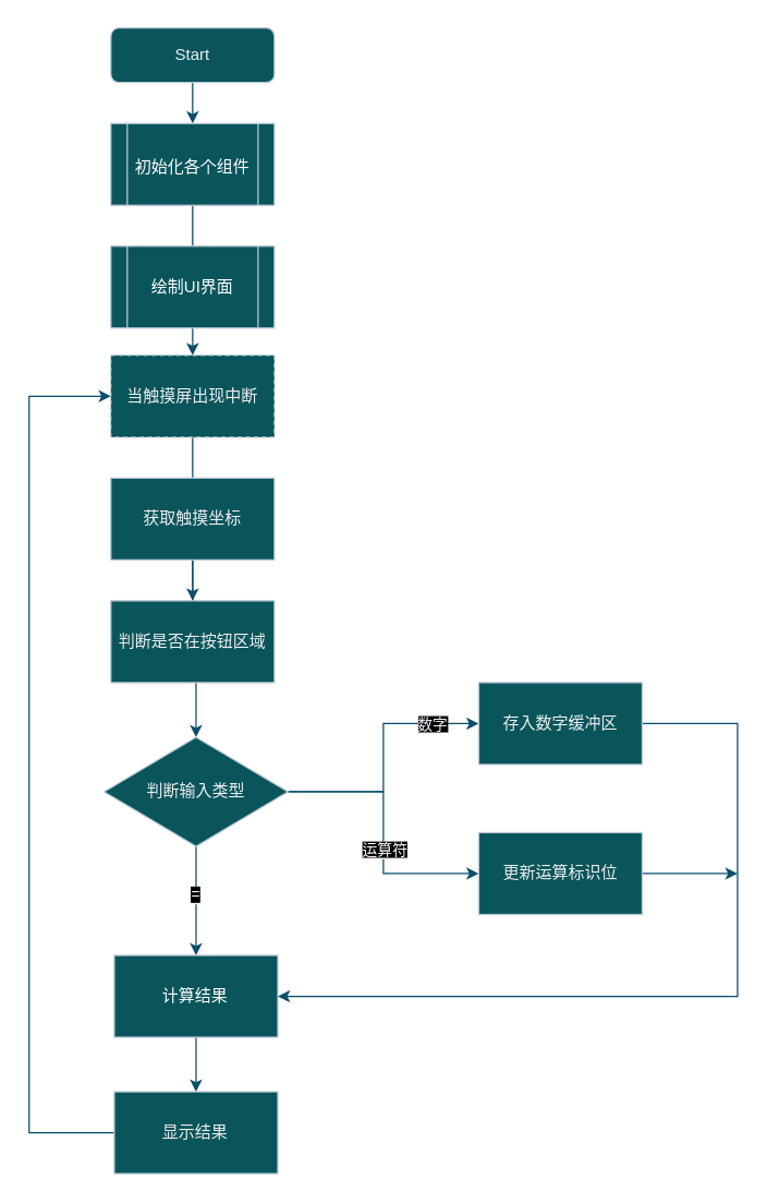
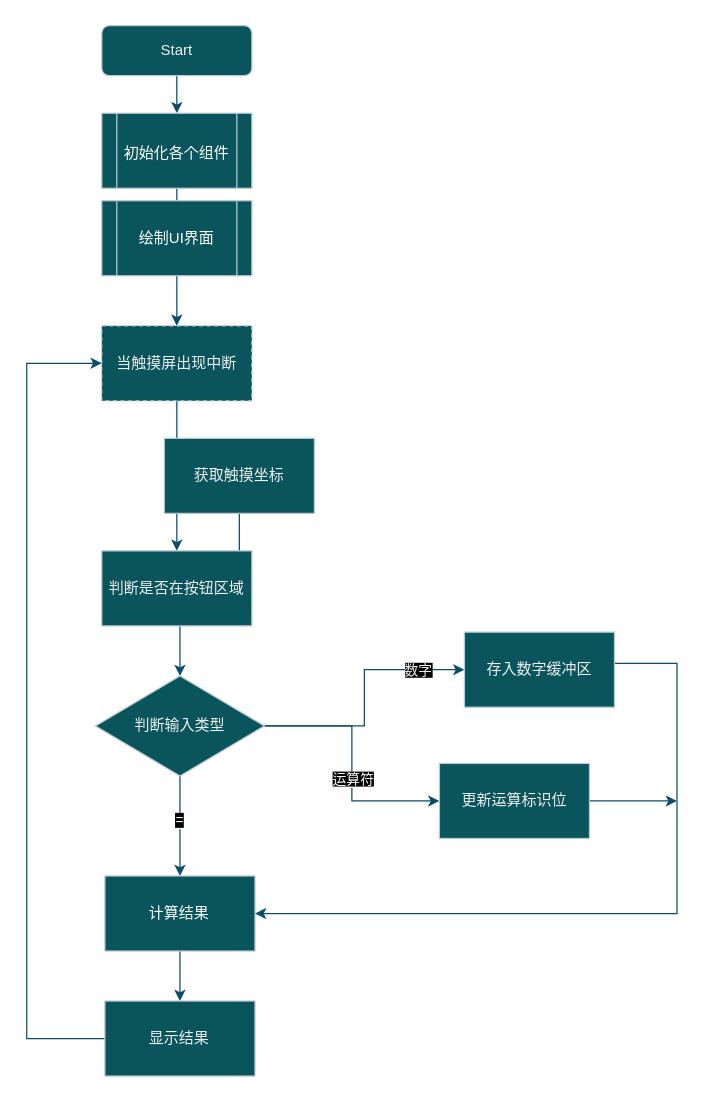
  <mxCell id="0" />
  <mxCell id="1" parent="0" />
  <mxCell id="2" style="edgeStyle=orthogonalEdgeStyle;rounded=0;orthogonalLoop=1;jettySize=auto;html=1;entryX=0.5;entryY=0;entryDx=0;entryDy=0;strokeColor=#0B4D6A;" edge="1" parent="1" source="3" target="5"><mxGeometry relative="1" as="geometry" /></mxCell>
  <mxCell id="3" value="Start" style="rounded=1;whiteSpace=wrap;html=1;labelBackgroundColor=none;fillColor=#09555B;strokeColor=#BAC8D3;fontColor=#EEEEEE;" parent="1" vertex="1"><mxGeometry x="80.91" y="20" width="120" height="40" as="geometry" /></mxCell>
  <mxCell id="4" value="" style="edgeStyle=orthogonalEdgeStyle;rounded=0;orthogonalLoop=1;jettySize=auto;html=1;labelBackgroundColor=none;strokeColor=#0B4D6A;fontColor=default;" edge="1" parent="1" source="5" target="8"><mxGeometry relative="1" as="geometry" /></mxCell>
  <mxCell id="5" value="&lt;p style=&quot;margin: 0px; font-style: normal; font-variant-caps: normal; font-stretch: normal; line-height: normal; font-size-adjust: none; font-kerning: auto; font-variant-alternates: normal; font-variant-ligatures: normal; font-variant-numeric: normal; font-variant-east-asian: normal; font-variant-position: normal; font-feature-settings: normal; font-optical-sizing: auto; font-variation-settings: normal;&quot;&gt;&lt;font color=&quot;#ffffff&quot; style=&quot;font-size: 12px;&quot; face=&quot;Helvetica&quot;&gt;初始化各个组件&lt;/font&gt;&lt;/p&gt;" style="shape=process;whiteSpace=wrap;html=1;backgroundOutline=1;labelBackgroundColor=none;fillColor=#09555B;strokeColor=#BAC8D3;fontColor=#EEEEEE;" parent="1" vertex="1"><mxGeometry x="80.91" y="90" width="120" height="60" as="geometry" /></mxCell>
- <mxCell id="6" value="&lt;span style=&quot;caret-color: rgb(106, 153, 85);&quot;&gt;&lt;font color=&quot;#ffffff&quot;&gt;绘制UI界面&lt;/font&gt;&lt;/span&gt;" style="shape=process;whiteSpace=wrap;html=1;backgroundOutline=1;labelBackgroundColor=none;fillColor=#09555B;strokeColor=#BAC8D3;fontColor=#EEEEEE;" parent="1" vertex="1"><mxGeometry x="80.91" y="180" width="120" height="60" as="geometry" /></mxCell>
+ <mxCell id="6" value="&lt;span style=&quot;caret-color: rgb(106, 153, 85);&quot;&gt;&lt;font color=&quot;#ffffff&quot;&gt;绘制UI界面&lt;/font&gt;&lt;/span&gt;" style="shape=process;whiteSpace=wrap;html=1;backgroundOutline=1;labelBackgroundColor=none;fillColor=#09555B;strokeColor=#BAC8D3;fontColor=#EEEEEE;" parent="1" vertex="1"><mxGeometry x="80.91" y="160" width="120" height="60" as="geometry" /></mxCell>
  <mxCell id="7" value="" style="edgeStyle=orthogonalEdgeStyle;rounded=0;orthogonalLoop=1;jettySize=auto;html=1;labelBackgroundColor=none;strokeColor=#0B4D6A;fontColor=default;" edge="1" parent="1" source="8" target="11"><mxGeometry relative="1" as="geometry" /></mxCell>
  <mxCell id="8" value="当触摸屏出现中断" style="rounded=0;whiteSpace=wrap;html=1;labelBackgroundColor=none;fillColor=#09555B;strokeColor=#BAC8D3;fontColor=#EEEEEE;dashed=1;" vertex="1" parent="1"><mxGeometry x="80.91" y="260" width="120" height="60" as="geometry" /></mxCell>
  <mxCell id="9" value="" style="edgeStyle=orthogonalEdgeStyle;rounded=0;orthogonalLoop=1;jettySize=auto;html=1;labelBackgroundColor=none;strokeColor=#0B4D6A;fontColor=default;" edge="1" parent="1" source="10" target="18"><mxGeometry relative="1" as="geometry" /></mxCell>
- <mxCell id="10" value="获取触摸坐标" style="rounded=0;whiteSpace=wrap;html=1;labelBackgroundColor=none;fillColor=#09555B;strokeColor=#BAC8D3;fontColor=#EEEEEE;" vertex="1" parent="1"><mxGeometry x="80.91" y="350" width="120" height="60" as="geometry" /></mxCell>
+ <mxCell id="10" value="获取触摸坐标" style="rounded=0;whiteSpace=wrap;html=1;labelBackgroundColor=none;fillColor=#09555B;strokeColor=#BAC8D3;fontColor=#EEEEEE;" vertex="1" parent="1"><mxGeometry x="130.91" y="350" width="120" height="60" as="geometry" /></mxCell>
  <mxCell id="11" value="判断是否在按钮区域" style="rounded=0;whiteSpace=wrap;html=1;labelBackgroundColor=none;fillColor=#09555B;strokeColor=#BAC8D3;fontColor=#EEEEEE;" vertex="1" parent="1"><mxGeometry x="80.91" y="440" width="120" height="60" as="geometry" /></mxCell>
  <mxCell id="12" style="edgeStyle=orthogonalEdgeStyle;rounded=0;orthogonalLoop=1;jettySize=auto;html=1;exitX=1;exitY=0.5;exitDx=0;exitDy=0;strokeColor=#0B4D6A;entryX=0;entryY=0.5;entryDx=0;entryDy=0;" edge="1" parent="1" source="18" target="24"><mxGeometry relative="1" as="geometry"><mxPoint x="270.91" y="530" as="targetPoint" /></mxGeometry></mxCell>
  <mxCell id="13" value="&lt;span style=&quot;background-color: rgb(0, 0, 0);&quot;&gt;数字&lt;/span&gt;" style="edgeLabel;html=1;align=center;verticalAlign=middle;resizable=0;points=[];strokeColor=#BAC8D3;fontColor=#EEEEEE;fillColor=#09555B;" vertex="1" connectable="0" parent="12"><mxGeometry x="0.638" relative="1" as="geometry"><mxPoint as="offset" /></mxGeometry></mxCell>
  <mxCell id="14" style="edgeStyle=orthogonalEdgeStyle;rounded=0;orthogonalLoop=1;jettySize=auto;html=1;entryX=0;entryY=0.5;entryDx=0;entryDy=0;strokeColor=#0B4D6A;" edge="1" parent="1" source="18" target="20"><mxGeometry relative="1" as="geometry" /></mxCell>
  <mxCell id="15" value="&lt;font style=&quot;background-color: rgb(0, 0, 0);&quot; color=&quot;#ffffff&quot;&gt;运算符&lt;/font&gt;" style="edgeLabel;html=1;align=center;verticalAlign=middle;resizable=0;points=[];strokeColor=#BAC8D3;fontColor=#EEEEEE;fillColor=#09555B;" vertex="1" connectable="0" parent="14"><mxGeometry x="0.12" y="1" relative="1" as="geometry"><mxPoint as="offset" /></mxGeometry></mxCell>
  <mxCell id="16" style="edgeStyle=orthogonalEdgeStyle;rounded=0;orthogonalLoop=1;jettySize=auto;html=1;exitX=0.5;exitY=1;exitDx=0;exitDy=0;entryX=0.5;entryY=0;entryDx=0;entryDy=0;strokeColor=#0B4D6A;" edge="1" parent="1" source="18" target="22"><mxGeometry relative="1" as="geometry" /></mxCell>
  <mxCell id="17" value="&lt;font style=&quot;background-color: rgb(0, 0, 0);&quot; color=&quot;#ffffff&quot;&gt;=&lt;/font&gt;" style="edgeLabel;html=1;align=center;verticalAlign=middle;resizable=0;points=[];strokeColor=#BAC8D3;fontColor=#EEEEEE;fillColor=#09555B;" vertex="1" connectable="0" parent="16"><mxGeometry x="-0.125" y="-1" relative="1" as="geometry"><mxPoint as="offset" /></mxGeometry></mxCell>
  <mxCell id="18" value="判断输入类型" style="rhombus;whiteSpace=wrap;html=1;labelBackgroundColor=none;fillColor=#09555B;strokeColor=#BAC8D3;fontColor=#EEEEEE;" vertex="1" parent="1"><mxGeometry x="75.91" y="540" width="135" height="80" as="geometry" /></mxCell>
  <mxCell id="19" style="edgeStyle=orthogonalEdgeStyle;rounded=0;orthogonalLoop=1;jettySize=auto;html=1;exitX=1;exitY=0.5;exitDx=0;exitDy=0;strokeColor=#0B4D6A;" edge="1" parent="1" source="20"><mxGeometry relative="1" as="geometry"><mxPoint x="540.91" y="640" as="targetPoint" /></mxGeometry></mxCell>
  <mxCell id="20" value="更新运算标识位" style="rounded=0;whiteSpace=wrap;html=1;strokeColor=#BAC8D3;fontColor=#EEEEEE;fillColor=#09555B;" vertex="1" parent="1"><mxGeometry x="350.91" y="610" width="120" height="60" as="geometry" /></mxCell>
  <mxCell id="21" style="edgeStyle=orthogonalEdgeStyle;rounded=0;orthogonalLoop=1;jettySize=auto;html=1;exitX=0.5;exitY=1;exitDx=0;exitDy=0;entryX=0.5;entryY=0;entryDx=0;entryDy=0;strokeColor=#0B4D6A;" edge="1" parent="1" source="22" target="26"><mxGeometry relative="1" as="geometry" /></mxCell>
  <mxCell id="22" value="&lt;span style=&quot;caret-color: rgb(106, 153, 85);&quot;&gt;&lt;font color=&quot;#ffffff&quot;&gt;计算结果&lt;/font&gt;&lt;/span&gt;" style="rounded=0;whiteSpace=wrap;html=1;strokeColor=#BAC8D3;fontColor=#EEEEEE;fillColor=#09555B;" vertex="1" parent="1"><mxGeometry x="83.41" y="700" width="120" height="60" as="geometry" /></mxCell>
  <mxCell id="23" style="edgeStyle=orthogonalEdgeStyle;rounded=0;orthogonalLoop=1;jettySize=auto;html=1;strokeColor=#0B4D6A;entryX=1;entryY=0.5;entryDx=0;entryDy=0;" edge="1" parent="1" source="24" target="22"><mxGeometry relative="1" as="geometry"><mxPoint x="540.91" y="720" as="targetPoint" /><Array as="points"><mxPoint x="540.91" y="530" /><mxPoint x="540.91" y="730" /></Array></mxGeometry></mxCell>
- <mxCell id="24" value="存入数字缓冲区" style="rounded=0;whiteSpace=wrap;html=1;strokeColor=#BAC8D3;fontColor=#EEEEEE;fillColor=#09555B;" vertex="1" parent="1"><mxGeometry x="350.91" y="500" width="120" height="60" as="geometry" /></mxCell>
+ <mxCell id="24" value="存入数字缓冲区" style="rounded=0;whiteSpace=wrap;html=1;strokeColor=#BAC8D3;fontColor=#EEEEEE;fillColor=#09555B;" vertex="1" parent="1"><mxGeometry x="370.91" y="505" width="120" height="60" as="geometry" /></mxCell>
  <mxCell id="25" style="edgeStyle=orthogonalEdgeStyle;rounded=0;orthogonalLoop=1;jettySize=auto;html=1;strokeColor=#0B4D6A;entryX=0;entryY=0.5;entryDx=0;entryDy=0;" edge="1" parent="1" source="26" target="8"><mxGeometry relative="1" as="geometry"><mxPoint x="10.91" y="290" as="targetPoint" /><Array as="points"><mxPoint x="20.91" y="830" /><mxPoint x="20.91" y="290" /></Array></mxGeometry></mxCell>
  <mxCell id="26" value="显示结果" style="rounded=0;whiteSpace=wrap;html=1;strokeColor=#BAC8D3;fontColor=#EEEEEE;fillColor=#09555B;" vertex="1" parent="1"><mxGeometry x="83.41" y="800" width="120" height="60" as="geometry" /></mxCell>
